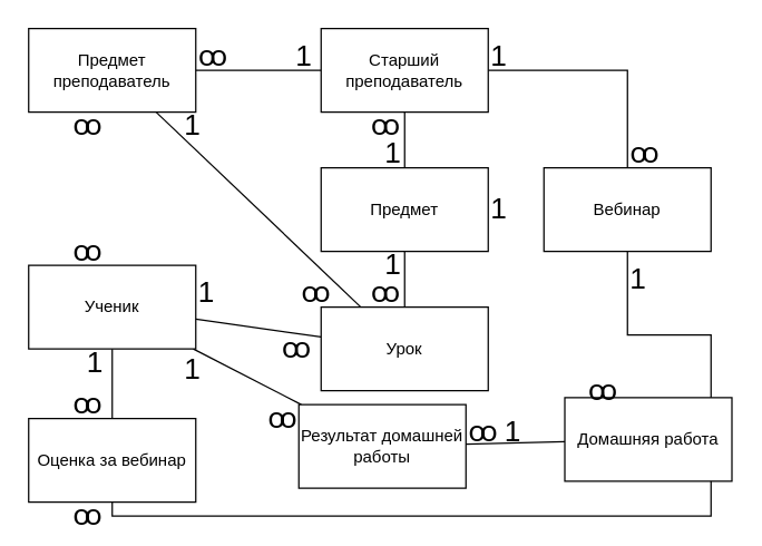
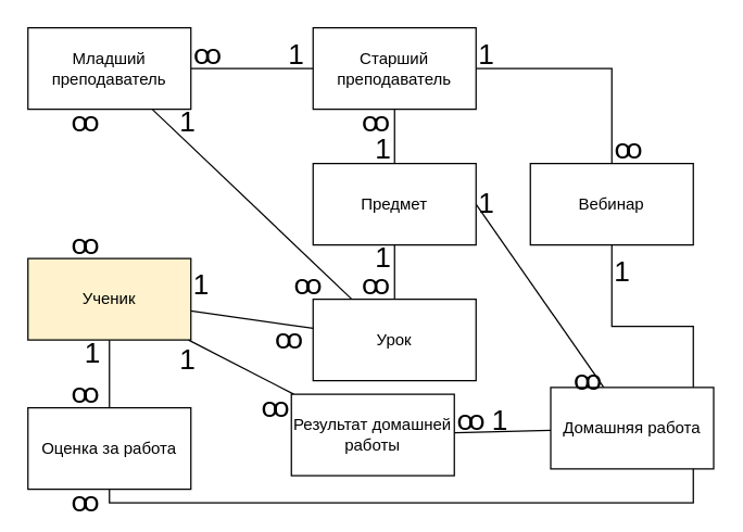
  <mxCell id="0" />
  <mxCell id="1" parent="0" />
  <mxCell id="2" value="" style="edgeStyle=orthogonalEdgeStyle;rounded=0;orthogonalLoop=1;jettySize=auto;html=1;endArrow=none;endFill=0;" edge="1" parent="1" source="4" target="14"><mxGeometry relative="1" as="geometry" /></mxCell>
  <mxCell id="3" style="rounded=0;orthogonalLoop=1;jettySize=auto;html=1;endArrow=none;endFill=0;" edge="1" parent="1" source="4" target="9"><mxGeometry relative="1" as="geometry" /></mxCell>
- <mxCell id="4" value="Предмет преподаватель" style="rounded=0;whiteSpace=wrap;html=1;" vertex="1" parent="1"><mxGeometry x="20" y="20" width="120" height="60" as="geometry" /></mxCell>
+ <mxCell id="4" value="Младший преподаватель" style="rounded=0;whiteSpace=wrap;html=1;" vertex="1" parent="1"><mxGeometry x="20" y="20" width="120" height="60" as="geometry" /></mxCell>
  <mxCell id="5" value="" style="rounded=0;orthogonalLoop=1;jettySize=auto;html=1;endArrow=none;endFill=0;" edge="1" parent="1" source="8" target="9"><mxGeometry relative="1" as="geometry" /></mxCell>
  <mxCell id="6" value="" style="rounded=0;orthogonalLoop=1;jettySize=auto;html=1;endArrow=none;endFill=0;" edge="1" parent="1" source="8" target="10"><mxGeometry relative="1" as="geometry" /></mxCell>
  <mxCell id="7" style="rounded=0;orthogonalLoop=1;jettySize=auto;html=1;endArrow=none;endFill=0;" edge="1" parent="1" source="8" target="11"><mxGeometry relative="1" as="geometry" /></mxCell>
- <mxCell id="8" value="Ученик" style="whiteSpace=wrap;html=1;rounded=0;" vertex="1" parent="1"><mxGeometry x="20" y="190" width="120" height="60" as="geometry" /></mxCell>
+ <mxCell id="8" value="Ученик" style="whiteSpace=wrap;html=1;rounded=0;fillColor=#fff2cc;" vertex="1" parent="1"><mxGeometry x="20" y="190" width="120" height="60" as="geometry" /></mxCell>
  <mxCell id="9" value="Урок" style="whiteSpace=wrap;html=1;rounded=0;" vertex="1" parent="1"><mxGeometry x="230" y="220" width="120" height="60" as="geometry" /></mxCell>
- <mxCell id="10" value="Оценка за вебинар" style="whiteSpace=wrap;html=1;rounded=0;" vertex="1" parent="1"><mxGeometry x="20" y="300" width="120" height="60" as="geometry" /></mxCell>
+ <mxCell id="10" value="Оценка за работа" style="whiteSpace=wrap;html=1;rounded=0;" vertex="1" parent="1"><mxGeometry x="20" y="300" width="120" height="60" as="geometry" /></mxCell>
  <mxCell id="11" value="Результат домашней работы" style="whiteSpace=wrap;html=1;rounded=0;" vertex="1" parent="1"><mxGeometry x="214" y="290" width="120" height="60" as="geometry" /></mxCell>
  <mxCell id="12" value="" style="edgeStyle=orthogonalEdgeStyle;rounded=0;orthogonalLoop=1;jettySize=auto;html=1;endArrow=none;endFill=0;" edge="1" parent="1" source="14" target="16"><mxGeometry relative="1" as="geometry" /></mxCell>
  <mxCell id="13" style="edgeStyle=orthogonalEdgeStyle;rounded=0;orthogonalLoop=1;jettySize=auto;html=1;endArrow=none;endFill=0;" edge="1" parent="1" source="14" target="19"><mxGeometry relative="1" as="geometry" /></mxCell>
  <mxCell id="14" value="Старший преподаватель" style="rounded=0;whiteSpace=wrap;html=1;" vertex="1" parent="1"><mxGeometry x="230" y="20" width="120" height="60" as="geometry" /></mxCell>
  <mxCell id="15" style="edgeStyle=orthogonalEdgeStyle;rounded=0;orthogonalLoop=1;jettySize=auto;html=1;endArrow=none;endFill=0;" edge="1" parent="1" source="16" target="10"><mxGeometry relative="1" as="geometry"><Array as="points"><mxPoint x="450" y="240" /><mxPoint x="510" y="240" /><mxPoint x="510" y="370" /><mxPoint x="80" y="370" /></Array></mxGeometry></mxCell>
  <mxCell id="16" value="Вебинар" style="whiteSpace=wrap;html=1;rounded=0;" vertex="1" parent="1"><mxGeometry x="390" y="120" width="120" height="60" as="geometry" /></mxCell>
  <mxCell id="17" style="edgeStyle=orthogonalEdgeStyle;rounded=0;orthogonalLoop=1;jettySize=auto;html=1;endArrow=none;endFill=0;" edge="1" parent="1" source="19" target="9"><mxGeometry relative="1" as="geometry" /></mxCell>
+ <mxCell id="18" style="rounded=0;orthogonalLoop=1;jettySize=auto;html=1;exitX=1;exitY=0.5;exitDx=0;exitDy=0;endArrow=none;endFill=0;" edge="1" parent="1" source="19" target="21"><mxGeometry relative="1" as="geometry" /></mxCell>
  <mxCell id="19" value="Предмет" style="rounded=0;whiteSpace=wrap;html=1;" vertex="1" parent="1"><mxGeometry x="230" y="120" width="120" height="60" as="geometry" /></mxCell>
  <mxCell id="20" style="rounded=0;orthogonalLoop=1;jettySize=auto;html=1;endArrow=none;endFill=0;" edge="1" parent="1" source="21" target="11"><mxGeometry relative="1" as="geometry" /></mxCell>
  <mxCell id="21" value="Домашняя работа" style="whiteSpace=wrap;html=1;rounded=0;" vertex="1" parent="1"><mxGeometry x="405" y="285" width="120" height="60" as="geometry" /></mxCell>
  <mxCell id="22" value="ꝏ" style="text;whiteSpace=wrap;fontSize=21;strokeWidth=2;" vertex="1" parent="1"><mxGeometry x="50" y="70" width="20" height="10" as="geometry" /></mxCell>
  <mxCell id="23" value="ꝏ" style="text;whiteSpace=wrap;fontSize=21;strokeWidth=2;" vertex="1" parent="1"><mxGeometry x="50" y="160" width="20" height="10" as="geometry" /></mxCell>
  <mxCell id="24" value="1" style="text;whiteSpace=wrap;fontSize=21;strokeWidth=2;" vertex="1" parent="1"><mxGeometry x="130" y="70" width="20" height="10" as="geometry" /></mxCell>
  <mxCell id="25" value="ꝏ" style="text;whiteSpace=wrap;fontSize=21;strokeWidth=2;" vertex="1" parent="1"><mxGeometry x="214" y="190" width="20" height="10" as="geometry" /></mxCell>
  <mxCell id="26" value="ꝏ" style="text;whiteSpace=wrap;fontSize=21;strokeWidth=2;" vertex="1" parent="1"><mxGeometry x="140" y="20" width="20" height="10" as="geometry" /></mxCell>
  <mxCell id="27" value="1" style="text;whiteSpace=wrap;fontSize=21;strokeWidth=2;" vertex="1" parent="1"><mxGeometry x="210" y="20" width="20" height="10" as="geometry" /></mxCell>
  <mxCell id="28" value="1" style="text;whiteSpace=wrap;fontSize=21;strokeWidth=2;" vertex="1" parent="1"><mxGeometry x="350" y="20" width="20" height="10" as="geometry" /></mxCell>
  <mxCell id="29" value="ꝏ" style="text;whiteSpace=wrap;fontSize=21;strokeWidth=2;" vertex="1" parent="1"><mxGeometry x="450" y="90" width="20" height="10" as="geometry" /></mxCell>
  <mxCell id="30" value="ꝏ" style="text;whiteSpace=wrap;fontSize=21;strokeWidth=2;" vertex="1" parent="1"><mxGeometry x="50" y="350" width="20" height="10" as="geometry" /></mxCell>
  <mxCell id="31" value="1" style="text;whiteSpace=wrap;fontSize=21;strokeWidth=2;" vertex="1" parent="1"><mxGeometry x="450" y="180" width="20" height="10" as="geometry" /></mxCell>
  <mxCell id="32" value="ꝏ" style="text;whiteSpace=wrap;fontSize=21;strokeWidth=2;" vertex="1" parent="1"><mxGeometry x="50" y="270" width="20" height="10" as="geometry" /></mxCell>
  <mxCell id="33" value="1" style="text;whiteSpace=wrap;fontSize=21;strokeWidth=2;" vertex="1" parent="1"><mxGeometry x="60" y="240" width="20" height="10" as="geometry" /></mxCell>
  <mxCell id="34" value="ꝏ" style="text;whiteSpace=wrap;fontSize=21;strokeWidth=2;" vertex="1" parent="1"><mxGeometry x="190" y="280" width="20" height="10" as="geometry" /></mxCell>
  <mxCell id="35" value="1" style="text;whiteSpace=wrap;fontSize=21;strokeWidth=2;" vertex="1" parent="1"><mxGeometry x="130" y="245" width="20" height="10" as="geometry" /></mxCell>
  <mxCell id="36" value="ꝏ" style="text;whiteSpace=wrap;fontSize=21;strokeWidth=2;" vertex="1" parent="1"><mxGeometry x="200" y="230" width="20" height="10" as="geometry" /></mxCell>
  <mxCell id="37" value="1" style="text;whiteSpace=wrap;fontSize=21;strokeWidth=2;" vertex="1" parent="1"><mxGeometry x="140" y="190" width="20" height="10" as="geometry" /></mxCell>
  <mxCell id="38" value="1" style="text;whiteSpace=wrap;fontSize=21;strokeWidth=2;" vertex="1" parent="1"><mxGeometry x="360" y="290" width="20" height="10" as="geometry" /></mxCell>
  <mxCell id="39" value="ꝏ" style="text;whiteSpace=wrap;fontSize=21;strokeWidth=2;" vertex="1" parent="1"><mxGeometry x="334" y="290" width="20" height="10" as="geometry" /></mxCell>
  <mxCell id="40" value="1" style="text;whiteSpace=wrap;fontSize=21;strokeWidth=2;" vertex="1" parent="1"><mxGeometry x="350" y="130" width="20" height="10" as="geometry" /></mxCell>
  <mxCell id="41" value="ꝏ" style="text;whiteSpace=wrap;fontSize=21;strokeWidth=2;" vertex="1" parent="1"><mxGeometry x="420" y="260" width="20" height="10" as="geometry" /></mxCell>
  <mxCell id="42" value="1" style="text;whiteSpace=wrap;fontSize=21;strokeWidth=2;" vertex="1" parent="1"><mxGeometry x="274" y="90" width="20" height="10" as="geometry" /></mxCell>
  <mxCell id="43" value="ꝏ" style="text;whiteSpace=wrap;fontSize=21;strokeWidth=2;" vertex="1" parent="1"><mxGeometry x="264" y="70" width="20" height="10" as="geometry" /></mxCell>
  <mxCell id="44" value="1" style="text;whiteSpace=wrap;fontSize=21;strokeWidth=2;" vertex="1" parent="1"><mxGeometry x="274" y="170" width="20" height="10" as="geometry" /></mxCell>
  <mxCell id="45" value="ꝏ" style="text;whiteSpace=wrap;fontSize=21;strokeWidth=2;" vertex="1" parent="1"><mxGeometry x="264" y="190" width="20" height="10" as="geometry" /></mxCell>
